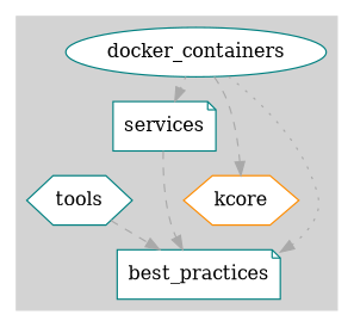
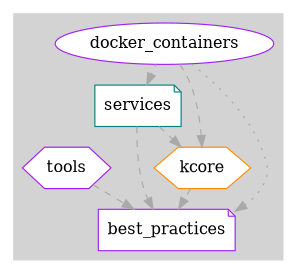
  digraph {
    node [color=purple fillcolor=white shape=note style=filled]
    edge [color=darkgrey penwidth=1 style=dashed]
-   docker_containers [color=teal shape=ellipse]
+   docker_containers [shape=ellipse]
    services [color=teal]
    kcore [color=darkorange shape=hexagon]
-   tools [color=teal shape=hexagon]
-   best_practices [color=teal]
+   tools [shape=hexagon]
+   best_practices
    subgraph cluster_1 {
      color=lightgrey
      ranksep=0.05
      style=filled
      docker_containers
      services
      kcore
      tools
      best_practices
    }
    docker_containers -> services [style=dotted]
    docker_containers -> kcore
    docker_containers -> best_practices [style=dotted]
+   services -> kcore
    services -> best_practices
+   kcore -> best_practices
    tools -> best_practices
  }
